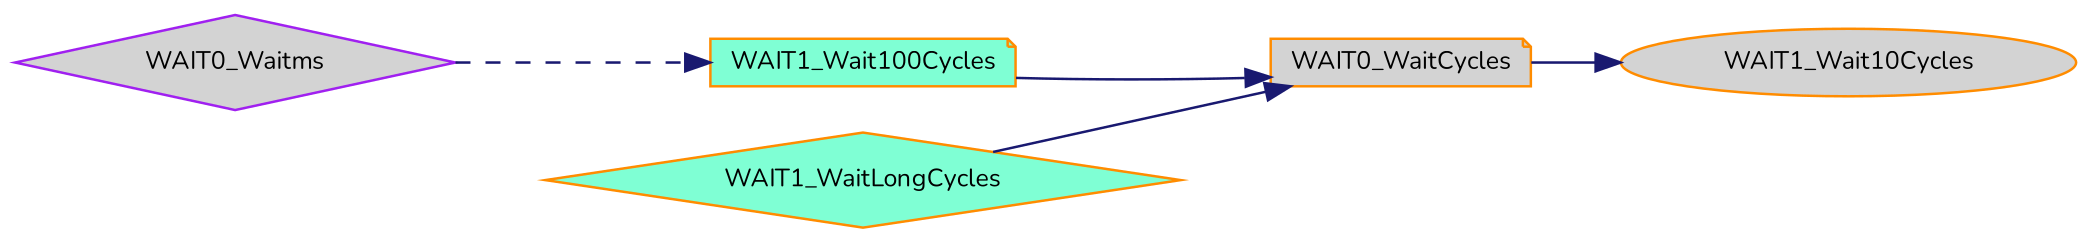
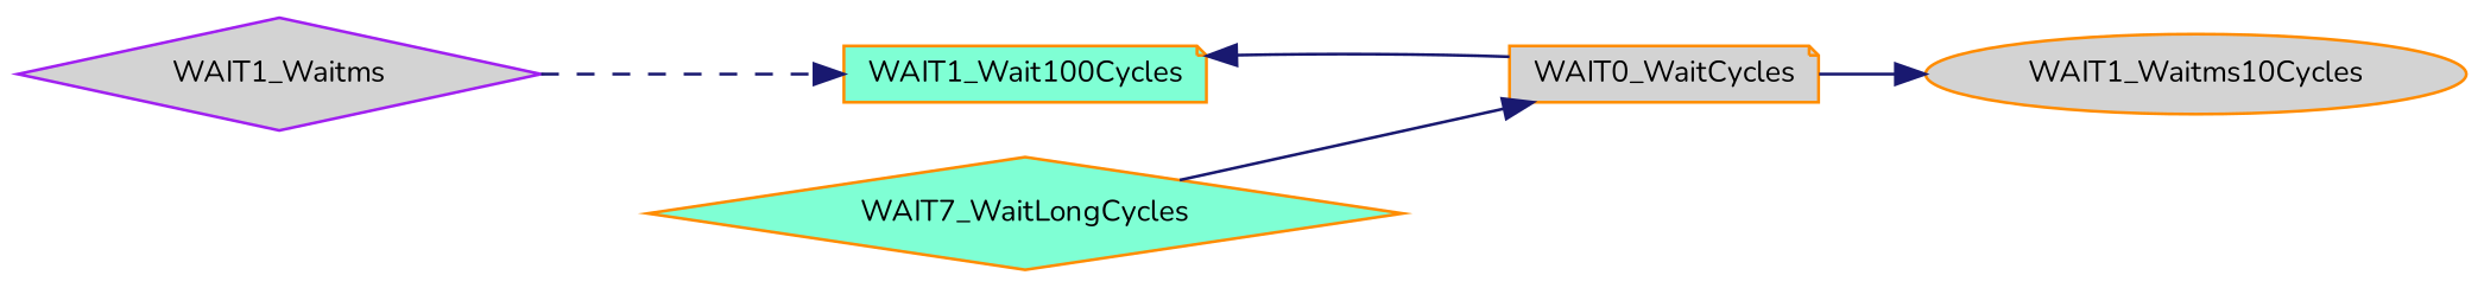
  digraph {
    fontname=Nunito
    rankdir=LR
    node [color=darkorange fillcolor=lightgrey fontname=Nunito fontsize=10 shape=diamond style=filled]
    edge [color=midnightblue fontname=Nunito fontsize=10 labelfontname=Helvetica labelfontsize=10 style=solid]
-   n1 [color=purple fontcolor=black height=0.2 label=WAIT0_Waitms width=0.4]
+   n1 [color=purple fontcolor=black height=0.2 label=WAIT1_Waitms width=0.4]
    n2 [fillcolor=aquamarine height=0.2 label=WAIT1_Wait100Cycles shape=note width=0.4]
-   n3 [fillcolor=aquamarine height=0.2 label=WAIT1_WaitLongCycles width=0.4]
+   n3 [fillcolor=aquamarine height=0.2 label=WAIT7_WaitLongCycles width=0.4]
    n4 [height=0.2 label=WAIT0_WaitCycles shape=note width=0.4]
-   n5 [height=0.2 label=WAIT1_Wait10Cycles shape=ellipse width=0.4]
+   n5 [height=0.2 label=WAIT1_Waitms10Cycles shape=ellipse width=0.4]
    n1 -> n2 [style=dashed]
    n3 -> n4
-   n2 -> n4
+   n4 -> n2
    n4 -> n5
  }
